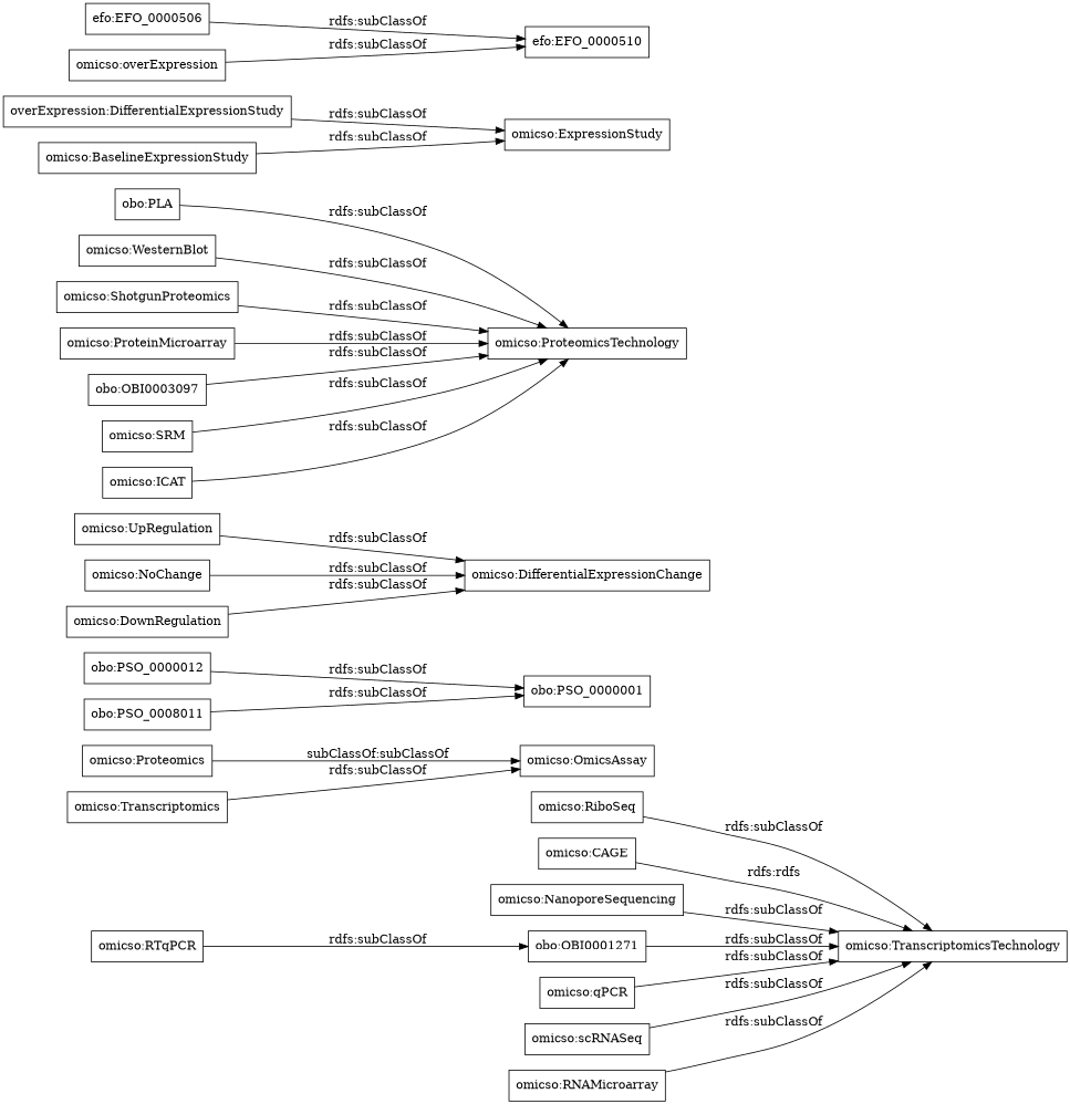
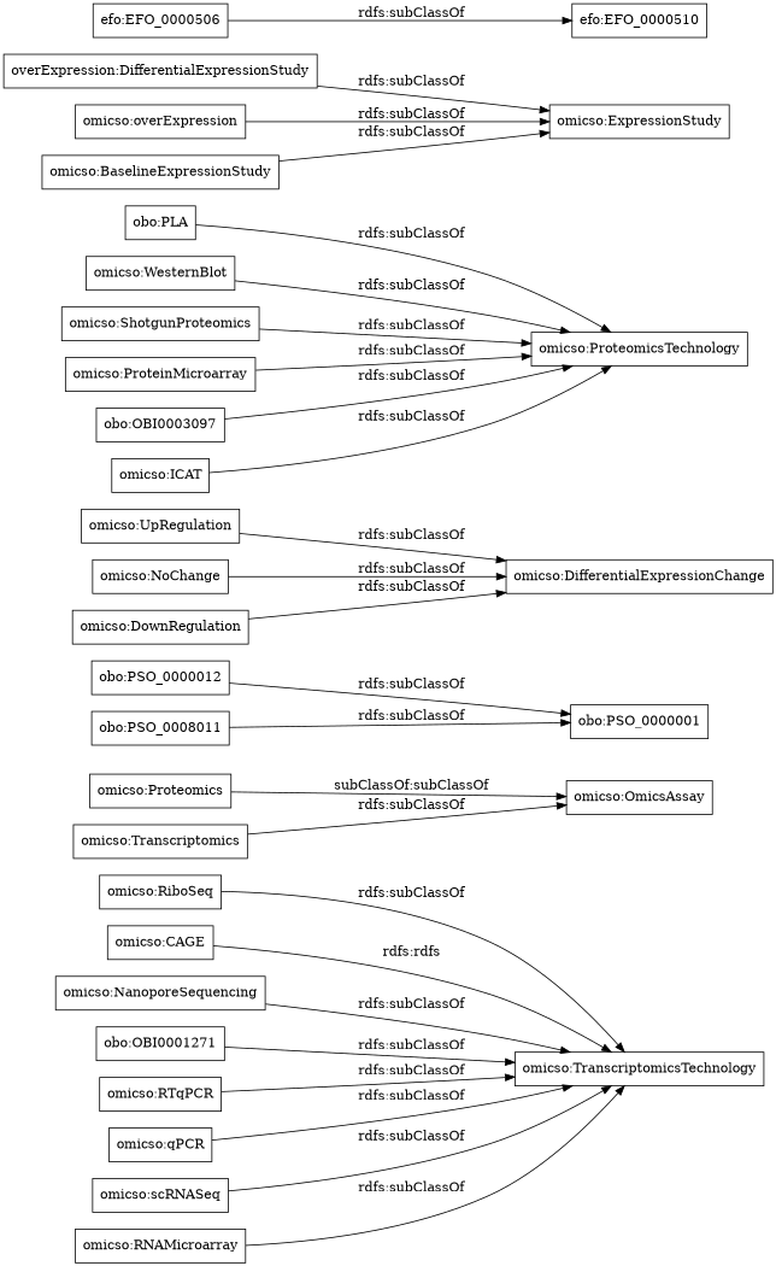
  digraph {
    rankdir=LR
    node [color=black shape=rectangle]
    "omicso:RiboSeq"
    "omicso:TranscriptomicsTechnology"
    "omicso:Proteomics"
    "omicso:OmicsAssay"
    "obo:PSO_0000012"
    "obo:PSO_0000001"
    "omicso:CAGE"
    "omicso:UpRegulation"
    "omicso:DifferentialExpressionChange"
    "omicso:NanoporeSequencing"
    n11 [label="obo:PLA"]
    "omicso:ProteomicsTechnology"
    "omicso:Transcriptomics"
    "obo:OBI0001271"
    "omicso:WesternBlot"
    "omicso:RTqPCR"
    n17 [label="overExpression:DifferentialExpressionStudy"]
    "omicso:ExpressionStudy"
    "efo:EFO_0000506"
    "efo:EFO_0000510"
    "omicso:ShotgunProteomics"
    n22 [label="obo:PSO_0008011"]
    "omicso:overExpression"
    "omicso:qPCR"
    "omicso:ProteinMicroarray"
    "omicso:NoChange"
    "obo:OBI0003097"
-   "omicso:SRM"
    "omicso:scRNASeq"
    "omicso:RNAMicroarray"
    "omicso:DownRegulation"
    "omicso:BaselineExpressionStudy"
    "omicso:ICAT"
    "omicso:RiboSeq" -> "omicso:TranscriptomicsTechnology" [label="rdfs:subClassOf"]
    "omicso:Proteomics" -> "omicso:OmicsAssay" [label="subClassOf:subClassOf"]
    "obo:PSO_0000012" -> "obo:PSO_0000001" [label="rdfs:subClassOf"]
    "omicso:CAGE" -> "omicso:TranscriptomicsTechnology" [label="rdfs:rdfs"]
    "omicso:UpRegulation" -> "omicso:DifferentialExpressionChange" [label="rdfs:subClassOf"]
    "omicso:NanoporeSequencing" -> "omicso:TranscriptomicsTechnology" [label="rdfs:subClassOf"]
    n11 -> "omicso:ProteomicsTechnology" [label="rdfs:subClassOf"]
    "omicso:Transcriptomics" -> "omicso:OmicsAssay" [label="rdfs:subClassOf"]
    "obo:OBI0001271" -> "omicso:TranscriptomicsTechnology" [label="rdfs:subClassOf"]
    "omicso:WesternBlot" -> "omicso:ProteomicsTechnology" [label="rdfs:subClassOf"]
-   "omicso:RTqPCR" -> "obo:OBI0001271" [label="rdfs:subClassOf"]
+   "omicso:RTqPCR" -> "omicso:TranscriptomicsTechnology" [label="rdfs:subClassOf"]
    n17 -> "omicso:ExpressionStudy" [label="rdfs:subClassOf"]
    "efo:EFO_0000506" -> "efo:EFO_0000510" [label="rdfs:subClassOf"]
    "omicso:ShotgunProteomics" -> "omicso:ProteomicsTechnology" [label="rdfs:subClassOf"]
    n22 -> "obo:PSO_0000001" [label="rdfs:subClassOf"]
-   "omicso:overExpression" -> "efo:EFO_0000510" [label="rdfs:subClassOf"]
+   "omicso:overExpression" -> "omicso:ExpressionStudy" [label="rdfs:subClassOf"]
    "omicso:qPCR" -> "omicso:TranscriptomicsTechnology" [label="rdfs:subClassOf"]
    "omicso:ProteinMicroarray" -> "omicso:ProteomicsTechnology" [label="rdfs:subClassOf"]
    "omicso:NoChange" -> "omicso:DifferentialExpressionChange" [label="rdfs:subClassOf"]
    "obo:OBI0003097" -> "omicso:ProteomicsTechnology" [label="rdfs:subClassOf"]
-   "omicso:SRM" -> "omicso:ProteomicsTechnology" [label="rdfs:subClassOf"]
    "omicso:scRNASeq" -> "omicso:TranscriptomicsTechnology" [label="rdfs:subClassOf"]
    "omicso:RNAMicroarray" -> "omicso:TranscriptomicsTechnology" [label="rdfs:subClassOf"]
    "omicso:DownRegulation" -> "omicso:DifferentialExpressionChange" [label="rdfs:subClassOf"]
    "omicso:BaselineExpressionStudy" -> "omicso:ExpressionStudy" [label="rdfs:subClassOf"]
    "omicso:ICAT" -> "omicso:ProteomicsTechnology" [label="rdfs:subClassOf"]
  }
